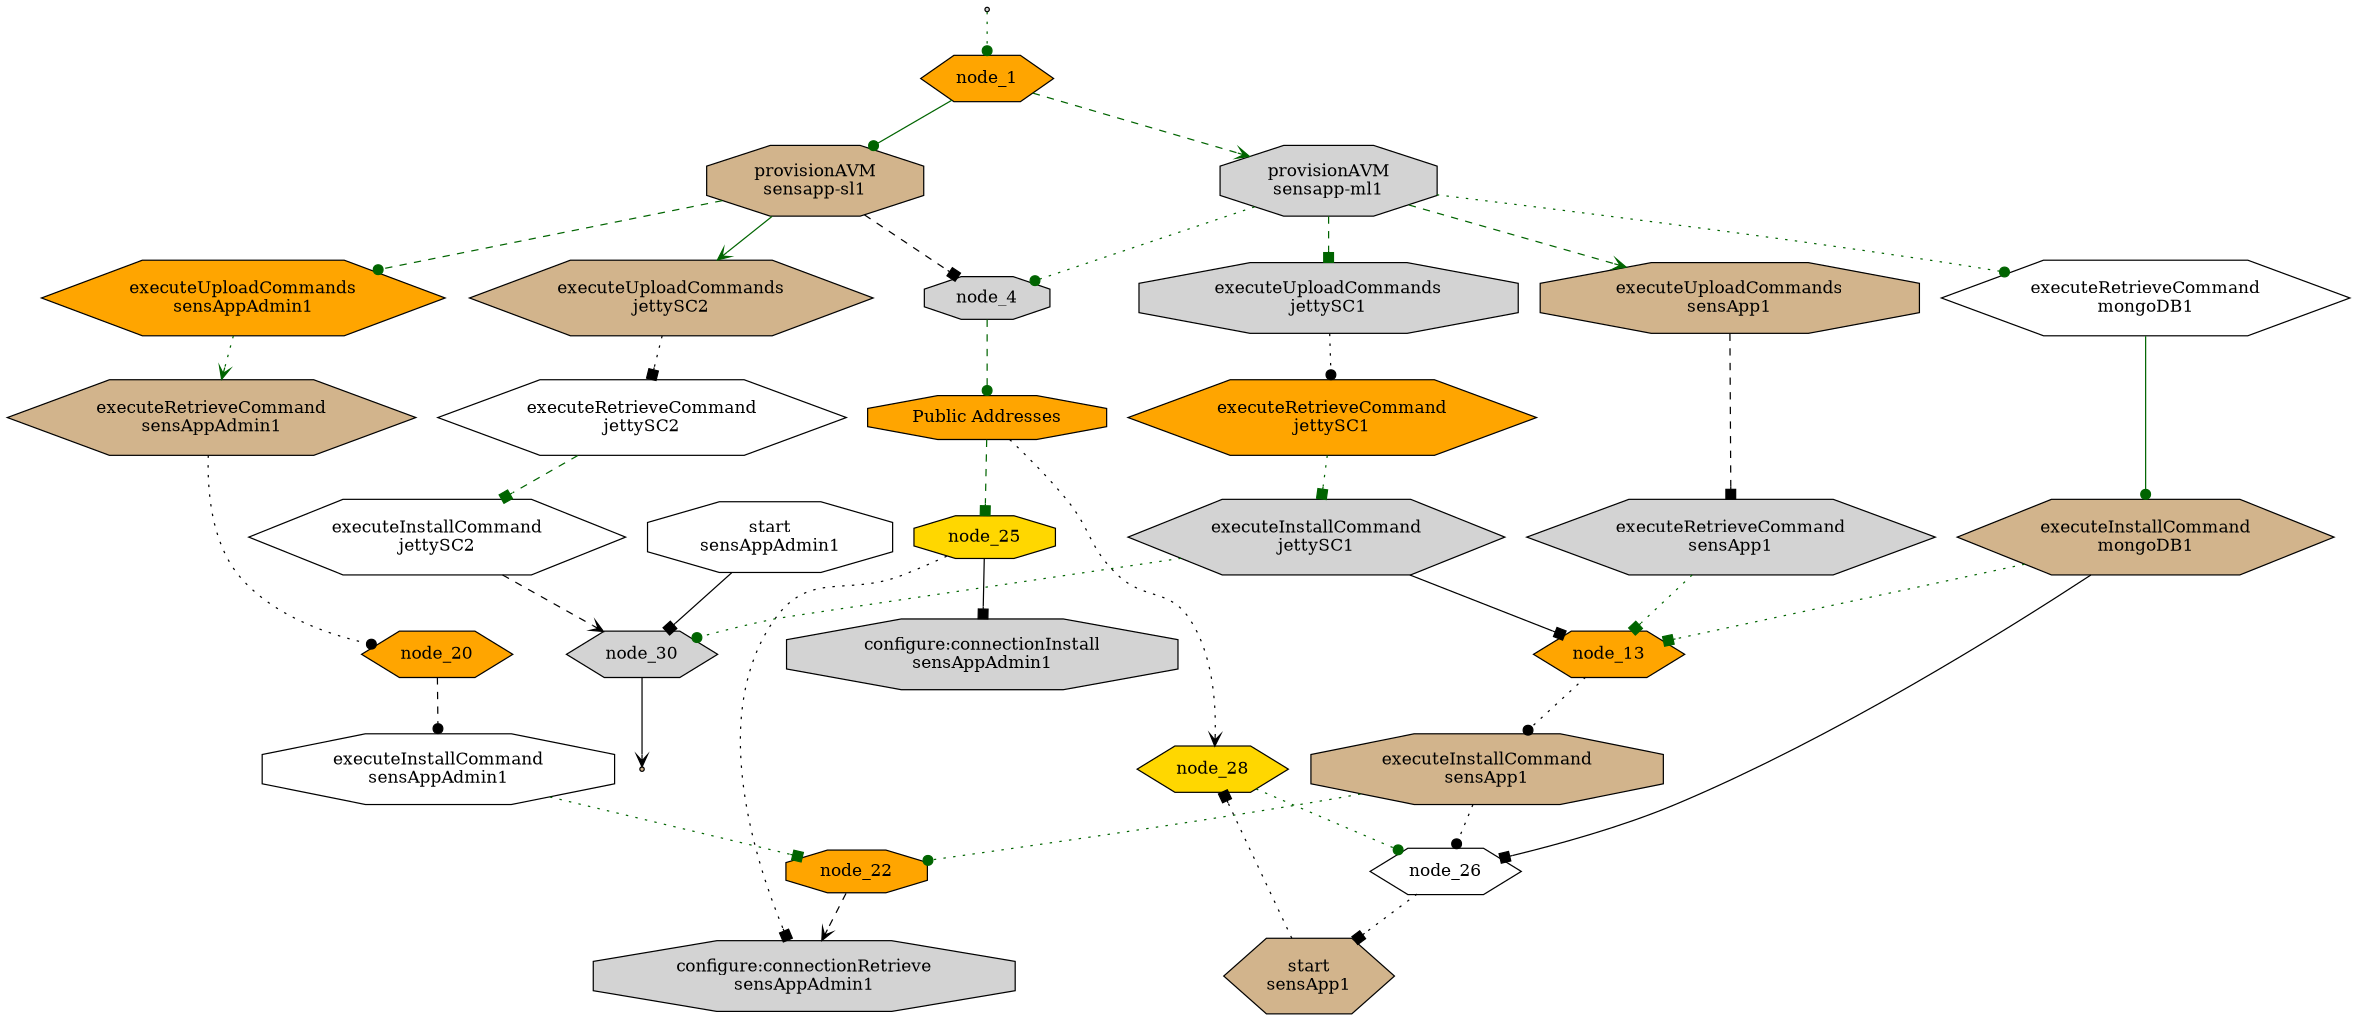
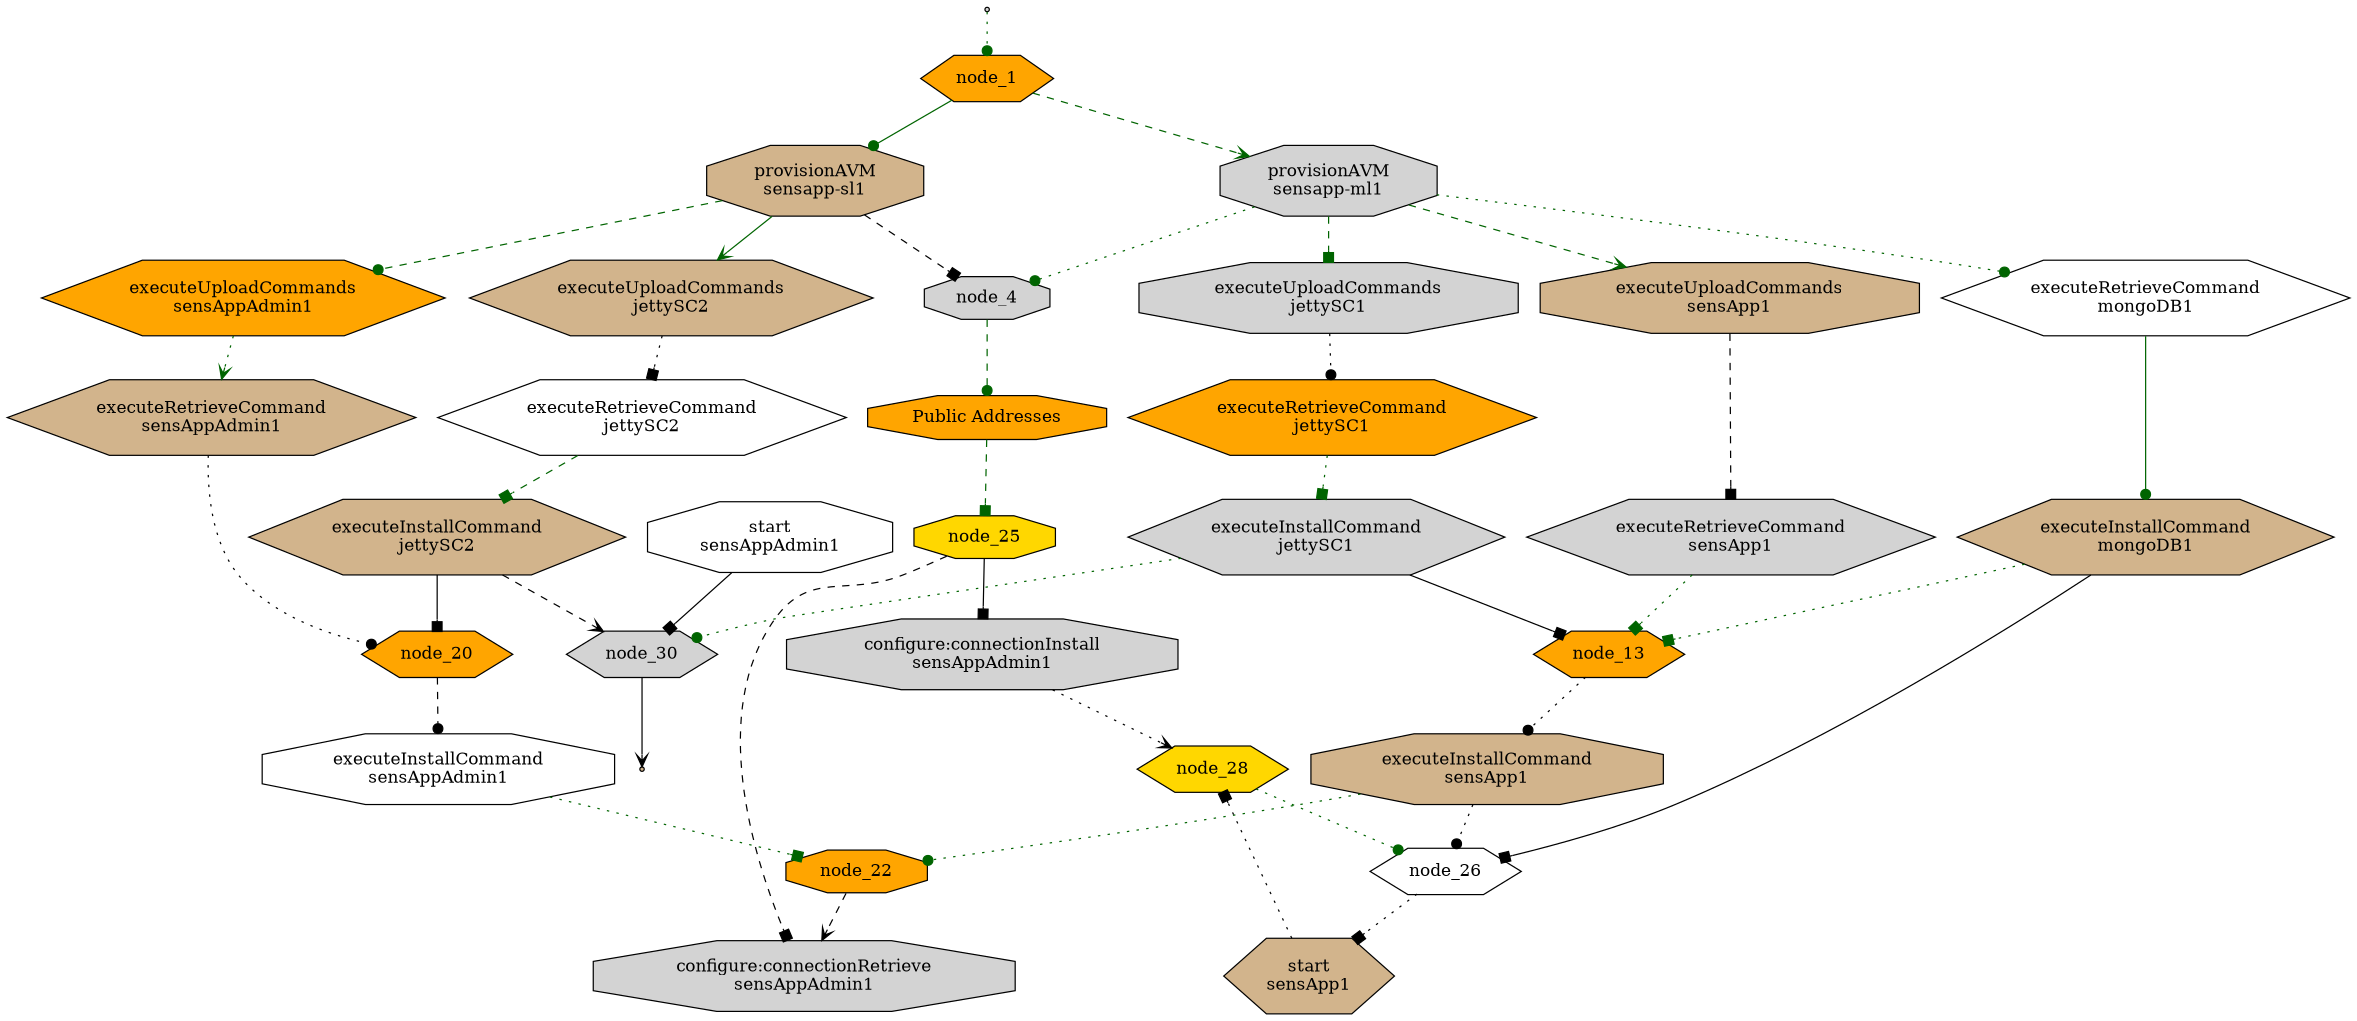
  digraph {
    node [fillcolor=lightgrey shape=hexagon style=filled]
    edge [arrowhead=box color=darkgreen style=dotted]
    node_0 [shape=point]
    node_1 [color=black fillcolor=orange height=0]
    n3 [fillcolor=tan label="provisionAVM\nsensapp-sl1" shape=octagon]
    n4 [label="provisionAVM\nsensapp-ml1" shape=octagon]
    node_4 [color=black height=0 shape=octagon]
    n6 [fillcolor=tan label="executeUploadCommands\njettySC2"]
    n7 [fillcolor=orange label="executeUploadCommands\nsensAppAdmin1"]
    n8 [label="executeUploadCommands\njettySC1" shape=octagon]
    n9 [fillcolor=tan label="executeUploadCommands\nsensApp1" shape=octagon]
    n10 [fillcolor=white label="executeRetrieveCommand\nmongoDB1"]
    n11 [fillcolor=orange label="Public Addresses" shape=octagon]
    n12 [fillcolor=white label="executeRetrieveCommand\njettySC2"]
    n13 [fillcolor=tan label="executeRetrieveCommand\nsensAppAdmin1"]
    n14 [fillcolor=orange label="executeRetrieveCommand\njettySC1"]
    n15 [label="executeRetrieveCommand\nsensApp1"]
    n16 [fillcolor=tan label="executeInstallCommand\nmongoDB1"]
    node_25 [color=black fillcolor=gold height=0 shape=octagon]
    n18 [label="configure:connectionRetrieve\nsensAppAdmin1" shape=octagon]
    n19 [label="configure:connectionInstall\nsensAppAdmin1" shape=octagon]
    n20 [label="executeInstallCommand\njettySC1"]
    node_13 [color=black fillcolor=orange height=0]
    node_30 [color=black height=0]
    n23 [fillcolor=tan label="executeInstallCommand\nsensApp1" shape=octagon]
    node_31 [fillcolor=tan shape=point]
    node_26 [color=black fillcolor=white height=0]
    n26 [fillcolor=tan label="start\nsensApp1"]
    node_22 [color=black fillcolor=orange height=0 shape=octagon]
-   n28 [fillcolor=white label="executeInstallCommand\njettySC2"]
+   n28 [fillcolor=tan label="executeInstallCommand\njettySC2"]
    node_20 [color=black fillcolor=orange height=0]
    n30 [fillcolor=white label="executeInstallCommand\nsensAppAdmin1" shape=octagon]
    node_28 [color=black fillcolor=gold height=0]
    n32 [fillcolor=white label="start\nsensAppAdmin1" shape=octagon]
    node_0 -> node_1 [arrowhead=dot]
    node_1 -> n3 [arrowhead=dot style=solid]
    node_1 -> n4 [arrowhead=vee style=dashed]
    n3 -> node_4 [color=black style=dashed]
    n3 -> n6 [arrowhead=vee style=solid]
    n3 -> n7 [arrowhead=dot style=dashed]
    n4 -> node_4 [arrowhead=dot]
    n4 -> n8 [style=dashed]
    n4 -> n9 [arrowhead=vee style=dashed]
    n4 -> n10 [arrowhead=dot]
    node_4 -> n11 [arrowhead=dot style=dashed]
    n6 -> n12 [color=black]
    n7 -> n13 [arrowhead=vee]
    n8 -> n14 [arrowhead=dot color=black]
    n9 -> n15 [color=black style=dashed]
    n10 -> n16 [arrowhead=dot style=solid]
    n11 -> node_25 [style=dashed]
    n12 -> n28 [style=dashed]
    n13 -> node_20 [arrowhead=dot color=black]
    n14 -> n20
    n15 -> node_13
    n16 -> node_13
    n16 -> node_26 [color=black style=solid]
-   node_25 -> n18 [color=black]
+   node_25 -> n18 [color=black style=dashed]
    node_25 -> n19 [color=black style=solid]
-   n11 -> node_28 [arrowhead=vee color=black]
+   n19 -> node_28 [arrowhead=vee color=black]
    n20 -> node_13 [color=black style=solid]
    n20 -> node_30 [arrowhead=dot]
    node_13 -> n23 [arrowhead=dot color=black]
    node_30 -> node_31 [arrowhead=vee color=black style=solid]
    n23 -> node_26 [arrowhead=dot color=black]
    n23 -> node_22 [arrowhead=dot]
    node_26 -> n26 [color=black]
    n26 -> node_28 [color=black]
    node_22 -> n18 [arrowhead=vee color=black style=dashed]
    n28 -> node_30 [arrowhead=vee color=black style=dashed]
+   n28 -> node_20 [color=black style=solid]
    node_20 -> n30 [arrowhead=dot color=black style=dashed]
    n30 -> node_22
    node_28 -> node_26 [arrowhead=dot]
    n32 -> node_30 [color=black style=solid]
  }
